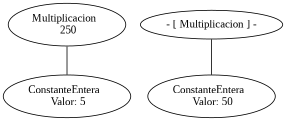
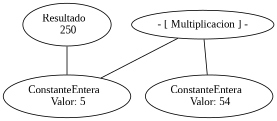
  graph {
    fontname="Liberation Serif"
    node [fontname="Liberation Serif"]
    edge [fontname="Liberation Serif"]
-   n1 [label="Multiplicacion  \n 250"]
+   n1 [label="Resultado  \n 250"]
    n2 [label="ConstanteEntera  \n Valor: 5"]
    n3 [label=" - [ Multiplicacion ] - "]
-   n4 [label="ConstanteEntera  \n Valor: 50"]
+   n4 [label="ConstanteEntera  \n Valor: 54"]
    n1 -- n2
+   n3 -- n2
    n3 -- n4
  }
